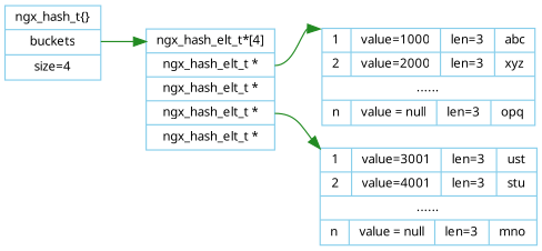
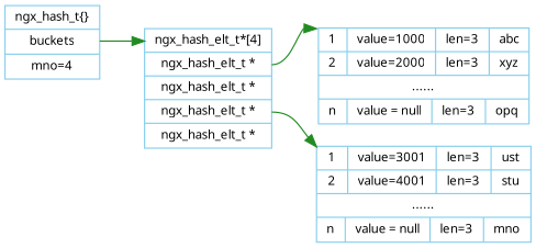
  digraph {
    rankdir=LR
    node [color=skyblue fontname=Verdana fontsize=10 shape=record]
    edge [color=forestgreen fontname=Verdana fontsize=10 headport=nw]
-   n1 [label="<head>ngx_hash_t\{\}|<buckets>buckets|<size>size=4"]
+   n1 [label="<head>ngx_hash_t\{\}|<buckets>buckets|<size>mno=4"]
    n2 [label="<head>ngx_hash_elt_t*[4]|<n1>ngx_hash_elt_t *|<n2>ngx_hash_elt_t *|<n3>ngx_hash_elt_t *|<n4>ngx_hash_elt_t *"]
    n3 [label="{<e1>1|{{value=1000|len=3|abc}}}|{<e2>2|{{value=2000|len=3|xyz}}}|......|{n|{{value = null|len=3|opq}}}"]
    n4 [label="{<e1>1|{{value=3001|len=3|ust}}}|{<e2>2|{{value=4001|len=3|stu}}}|......|{n|{{value = null|len=3|mno}}}"]
    n1 -> n2 [headport=head tailport=buckets]
    n2 -> n3 [tailport=n1]
    n2 -> n4 [tailport=n3]
  }
